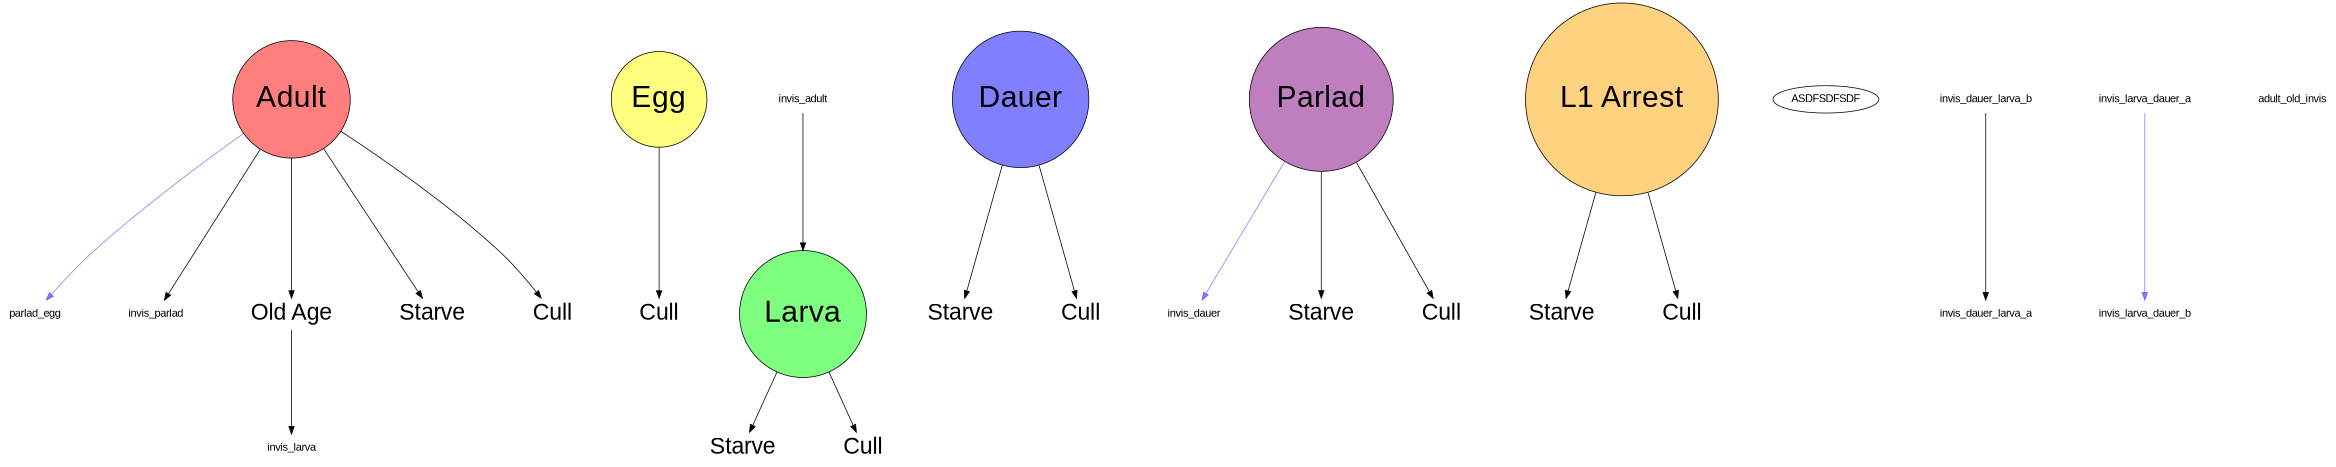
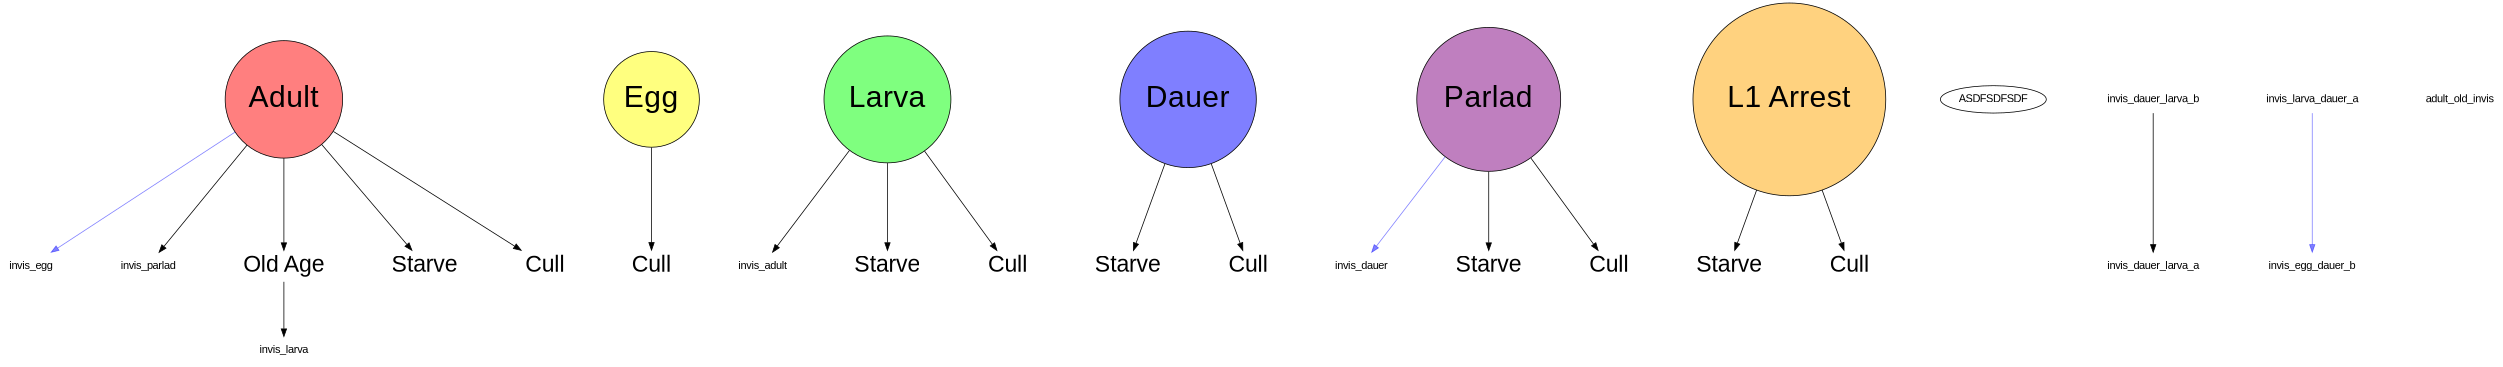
  digraph {
    fontname=arial
    nodesep=1
    ranksep=1
    node [fontname=arial fontsize=30 shape=plaintext]
    edge [fontname=arial]
    n1 [fillcolor="#FF000080" fontsize=40 label=Adult shape=circle style=filled]
-   invis_egg [label=parlad_egg fontsize=""]
+   invis_egg [fontsize=""]
    invis_parlad [fontsize=""]
    n4 [label="Old Age"]
    n5 [label=Starve]
    n6 [label=Cull]
    invis_larva [fontsize=""]
    n8 [fillcolor="#FFFF0080" fontsize=40 label=Egg shape=circle style=filled]
    n9 [label=Cull]
    n10 [fillcolor="#00FF0080" fontsize=40 label=Larva shape=circle style=filled]
    invis_adult [fontsize=""]
    n12 [label=Starve]
    n13 [label=Cull]
    n14 [fillcolor="#0000FF80" fontsize=40 label=Dauer shape=circle style=filled]
    n15 [label=Starve]
    n16 [label=Cull]
    n17 [fillcolor="#80008080" fontsize=40 label=Parlad shape=circle style=filled]
    invis_dauer [fontsize=""]
    n19 [label=Starve]
    n20 [label=Cull]
    n21 [fillcolor="#FFA50080" fontsize=40 label="L1 Arrest" shape=circle style=filled]
    n22 [label=Starve]
    n23 [label=Cull]
    n24 [label=ASDFSDFSDF fontsize="" shape=""]
    invis_dauer_larva_a [fontsize=""]
    invis_dauer_larva_b [fontsize=""]
-   invis_larva_dauer_b [fontsize=""]
+   invis_larva_dauer_b [label=invis_egg_dauer_b fontsize=""]
    invis_larva_dauer_a [fontsize=""]
    adult_old_invis [fontsize=""]
    n1 -> invis_egg [color="#0000FF80"]
    n1 -> invis_parlad
    n1 -> n4
    n1 -> n5
    n1 -> n6
    n4 -> invis_larva
    n8 -> n9
-   invis_adult -> n10
+   n10 -> invis_adult
    n10 -> n12
    n10 -> n13
    n14 -> n15
    n14 -> n16
    n17 -> invis_dauer [color="#0000FF80"]
    n17 -> n19
    n17 -> n20
    n21 -> n22
    n21 -> n23
    invis_dauer_larva_b -> invis_dauer_larva_a
    invis_larva_dauer_a -> invis_larva_dauer_b [color="#0000FF80"]
  }
